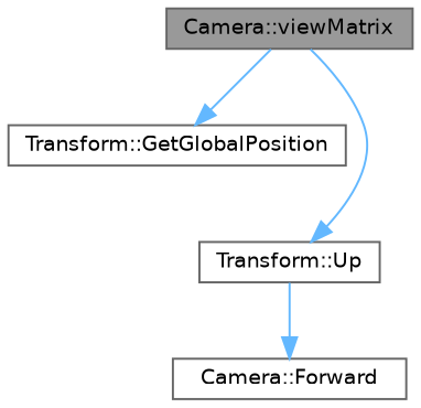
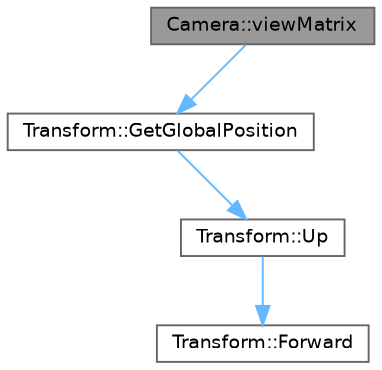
  digraph {
    rankdir=TB
    node [color=grey40 fillcolor=white fontname=Helvetica fontsize=10 shape=box style=filled]
    edge [color=steelblue1 fontname=Helvetica fontsize=10 labelfontname=Helvetica labelfontsize=10 style=solid]
    n1 [color=gray40 fillcolor=grey60 fontcolor=black height=0.2 label="Camera::viewMatrix" width=0.4]
    n2 [height=0.2 label="Transform::GetGlobalPosition" width=0.4]
    n3 [height=0.2 label="Transform::Up" width=0.4]
-   n4 [height=0.2 label="Camera::Forward" width=0.4]
+   n4 [height=0.2 label="Transform::Forward" width=0.4]
    n1 -> n2
-   n1 -> n3
+   n2 -> n3
    n3 -> n4
  }
